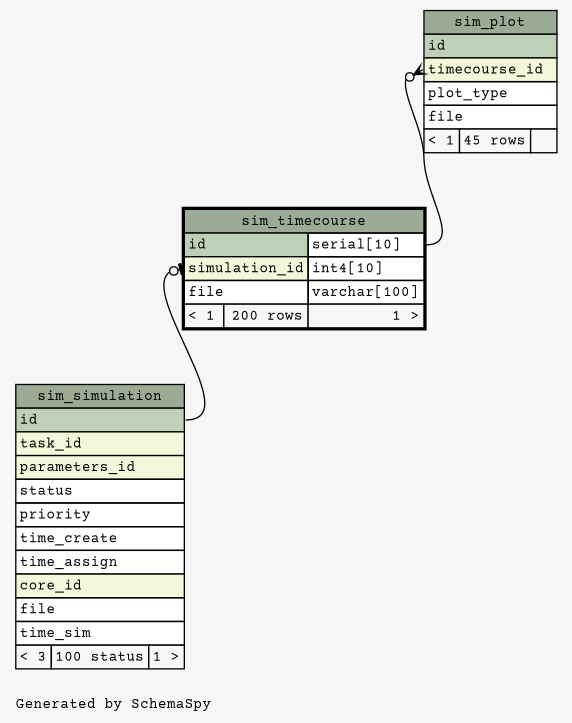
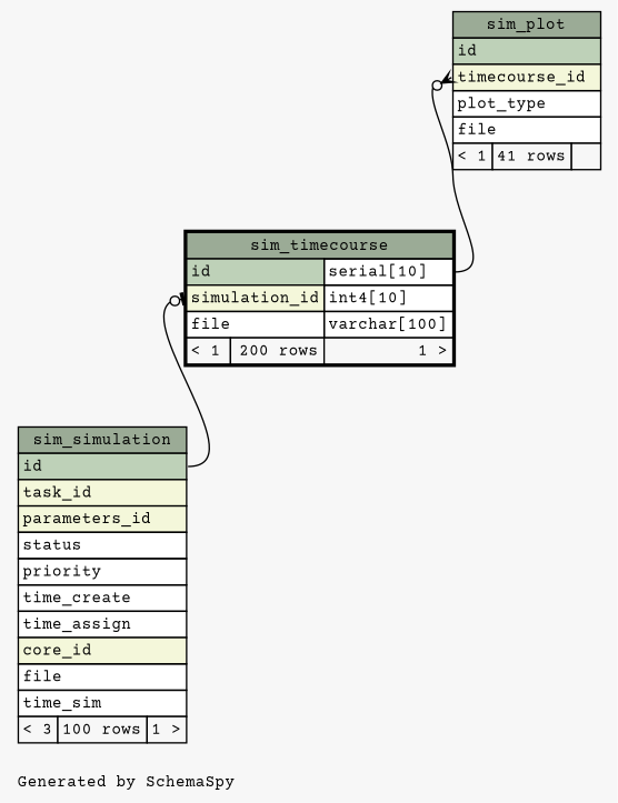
  digraph {
    bgcolor="#f7f7f7"
    fontname="Courier Prime"
    fontsize=11
    label="\nGenerated by SchemaSpy"
    labeljust=l
    nodesep=0.18
    rankdir=TB
    ranksep=0.46
    node [fontname="Courier Prime" fontsize=11 shape=plaintext]
    edge [arrowhead=none arrowsize=0.8 dir=back fontname="Courier Prime"]
-   n1 [label=<     <TABLE BORDER="0" CELLBORDER="1" CELLSPACING="0" BGCOLOR="#ffffff">       <TR><TD COLSPAN="3" BGCOLOR="#9bab96" ALIGN="CENTER">sim_plot</TD></TR>       <TR><TD PORT="id" COLSPAN="3" BGCOLOR="#bed1b8" ALIGN="LEFT">id</TD></TR>       <TR><TD PORT="timecourse_id" COLSPAN="3" BGCOLOR="#f4f7da" ALIGN="LEFT">timecourse_id</TD></TR>       <TR><TD PORT="plot_type" COLSPAN="3" ALIGN="LEFT">plot_type</TD></TR>       <TR><TD PORT="file" COLSPAN="3" ALIGN="LEFT">file</TD></TR>       <TR><TD ALIGN="LEFT" BGCOLOR="#f7f7f7">&lt; 1</TD><TD ALIGN="RIGHT" BGCOLOR="#f7f7f7">45 rows</TD><TD ALIGN="RIGHT" BGCOLOR="#f7f7f7">  </TD></TR>     </TABLE>>]
+   n1 [label=<     <TABLE BORDER="0" CELLBORDER="1" CELLSPACING="0" BGCOLOR="#ffffff">       <TR><TD COLSPAN="3" BGCOLOR="#9bab96" ALIGN="CENTER">sim_plot</TD></TR>       <TR><TD PORT="id" COLSPAN="3" BGCOLOR="#bed1b8" ALIGN="LEFT">id</TD></TR>       <TR><TD PORT="timecourse_id" COLSPAN="3" BGCOLOR="#f4f7da" ALIGN="LEFT">timecourse_id</TD></TR>       <TR><TD PORT="plot_type" COLSPAN="3" ALIGN="LEFT">plot_type</TD></TR>       <TR><TD PORT="file" COLSPAN="3" ALIGN="LEFT">file</TD></TR>       <TR><TD ALIGN="LEFT" BGCOLOR="#f7f7f7">&lt; 1</TD><TD ALIGN="RIGHT" BGCOLOR="#f7f7f7">41 rows</TD><TD ALIGN="RIGHT" BGCOLOR="#f7f7f7">  </TD></TR>     </TABLE>>]
    n2 [label=<     <TABLE BORDER="2" CELLBORDER="1" CELLSPACING="0" BGCOLOR="#ffffff">       <TR><TD COLSPAN="3" BGCOLOR="#9bab96" ALIGN="CENTER">sim_timecourse</TD></TR>       <TR><TD PORT="id" COLSPAN="2" BGCOLOR="#bed1b8" ALIGN="LEFT">id</TD><TD PORT="id.type" ALIGN="LEFT">serial[10]</TD></TR>       <TR><TD PORT="simulation_id" COLSPAN="2" BGCOLOR="#f4f7da" ALIGN="LEFT">simulation_id</TD><TD PORT="simulation_id.type" ALIGN="LEFT">int4[10]</TD></TR>       <TR><TD PORT="file" COLSPAN="2" ALIGN="LEFT">file</TD><TD PORT="file.type" ALIGN="LEFT">varchar[100]</TD></TR>       <TR><TD ALIGN="LEFT" BGCOLOR="#f7f7f7">&lt; 1</TD><TD ALIGN="RIGHT" BGCOLOR="#f7f7f7">200 rows</TD><TD ALIGN="RIGHT" BGCOLOR="#f7f7f7">1 &gt;</TD></TR>     </TABLE>>]
-   n3 [label=<     <TABLE BORDER="0" CELLBORDER="1" CELLSPACING="0" BGCOLOR="#ffffff">       <TR><TD COLSPAN="3" BGCOLOR="#9bab96" ALIGN="CENTER">sim_simulation</TD></TR>       <TR><TD PORT="id" COLSPAN="3" BGCOLOR="#bed1b8" ALIGN="LEFT">id</TD></TR>       <TR><TD PORT="task_id" COLSPAN="3" BGCOLOR="#f4f7da" ALIGN="LEFT">task_id</TD></TR>       <TR><TD PORT="parameters_id" COLSPAN="3" BGCOLOR="#f4f7da" ALIGN="LEFT">parameters_id</TD></TR>       <TR><TD PORT="status" COLSPAN="3" ALIGN="LEFT">status</TD></TR>       <TR><TD PORT="priority" COLSPAN="3" ALIGN="LEFT">priority</TD></TR>       <TR><TD PORT="time_create" COLSPAN="3" ALIGN="LEFT">time_create</TD></TR>       <TR><TD PORT="time_assign" COLSPAN="3" ALIGN="LEFT">time_assign</TD></TR>       <TR><TD PORT="core_id" COLSPAN="3" BGCOLOR="#f4f7da" ALIGN="LEFT">core_id</TD></TR>       <TR><TD PORT="file" COLSPAN="3" ALIGN="LEFT">file</TD></TR>       <TR><TD PORT="time_sim" COLSPAN="3" ALIGN="LEFT">time_sim</TD></TR>       <TR><TD ALIGN="LEFT" BGCOLOR="#f7f7f7">&lt; 3</TD><TD ALIGN="RIGHT" BGCOLOR="#f7f7f7">100 status</TD><TD ALIGN="RIGHT" BGCOLOR="#f7f7f7">1 &gt;</TD></TR>     </TABLE>>]
+   n3 [label=<     <TABLE BORDER="0" CELLBORDER="1" CELLSPACING="0" BGCOLOR="#ffffff">       <TR><TD COLSPAN="3" BGCOLOR="#9bab96" ALIGN="CENTER">sim_simulation</TD></TR>       <TR><TD PORT="id" COLSPAN="3" BGCOLOR="#bed1b8" ALIGN="LEFT">id</TD></TR>       <TR><TD PORT="task_id" COLSPAN="3" BGCOLOR="#f4f7da" ALIGN="LEFT">task_id</TD></TR>       <TR><TD PORT="parameters_id" COLSPAN="3" BGCOLOR="#f4f7da" ALIGN="LEFT">parameters_id</TD></TR>       <TR><TD PORT="status" COLSPAN="3" ALIGN="LEFT">status</TD></TR>       <TR><TD PORT="priority" COLSPAN="3" ALIGN="LEFT">priority</TD></TR>       <TR><TD PORT="time_create" COLSPAN="3" ALIGN="LEFT">time_create</TD></TR>       <TR><TD PORT="time_assign" COLSPAN="3" ALIGN="LEFT">time_assign</TD></TR>       <TR><TD PORT="core_id" COLSPAN="3" BGCOLOR="#f4f7da" ALIGN="LEFT">core_id</TD></TR>       <TR><TD PORT="file" COLSPAN="3" ALIGN="LEFT">file</TD></TR>       <TR><TD PORT="time_sim" COLSPAN="3" ALIGN="LEFT">time_sim</TD></TR>       <TR><TD ALIGN="LEFT" BGCOLOR="#f7f7f7">&lt; 3</TD><TD ALIGN="RIGHT" BGCOLOR="#f7f7f7">100 rows</TD><TD ALIGN="RIGHT" BGCOLOR="#f7f7f7">1 &gt;</TD></TR>     </TABLE>>]
    n1 -> n2 [arrowtail=crowodot headport="id.type:e" tailport="timecourse_id:w"]
    n2 -> n3 [arrowtail=teeodot headport="id:e" tailport="simulation_id:w"]
  }
